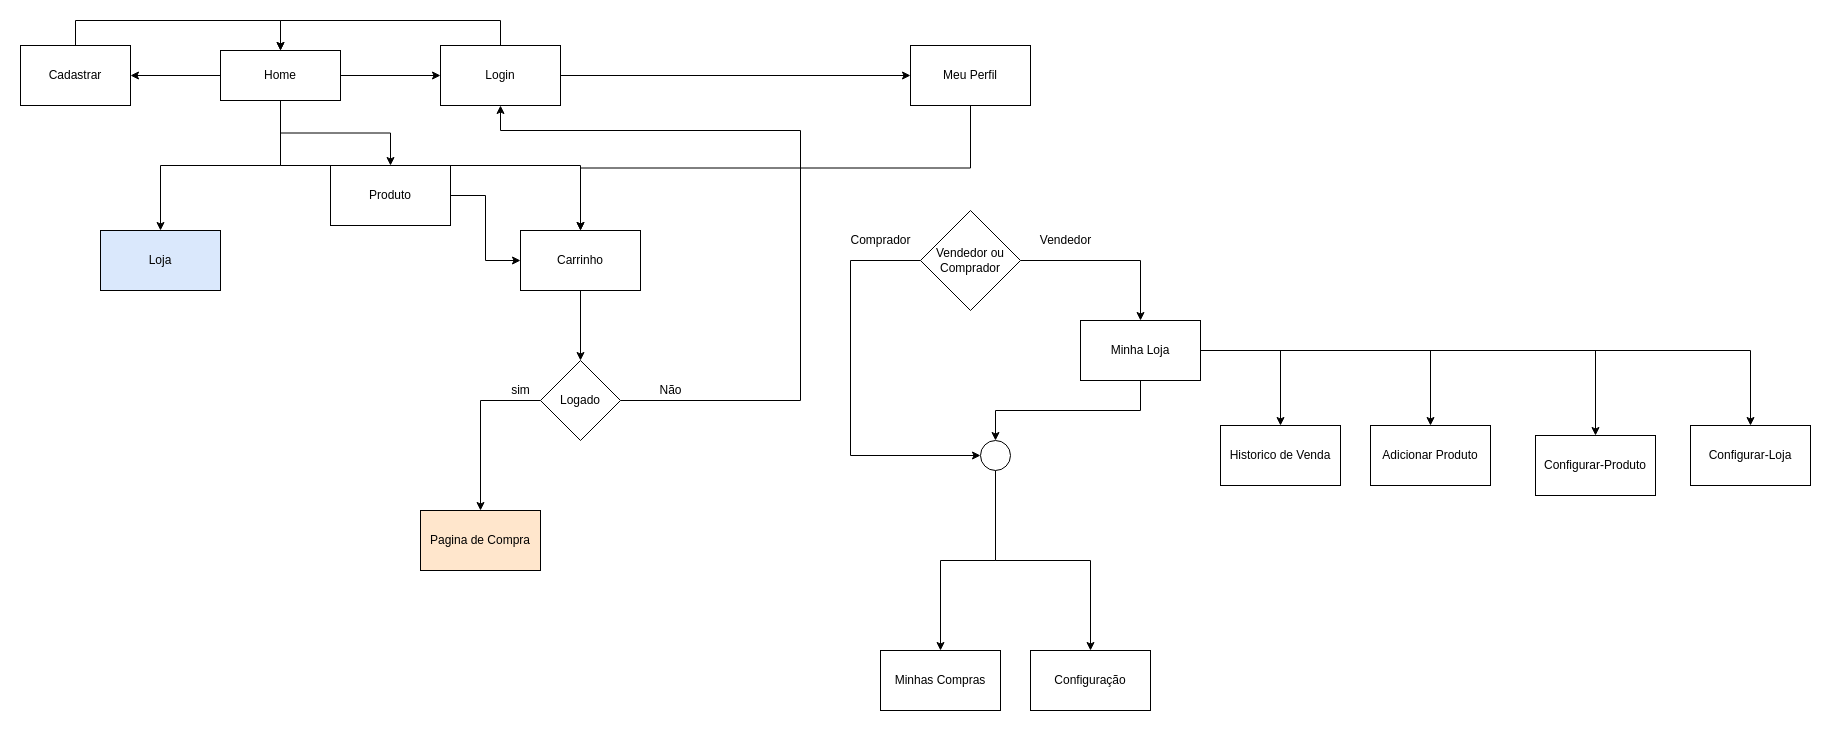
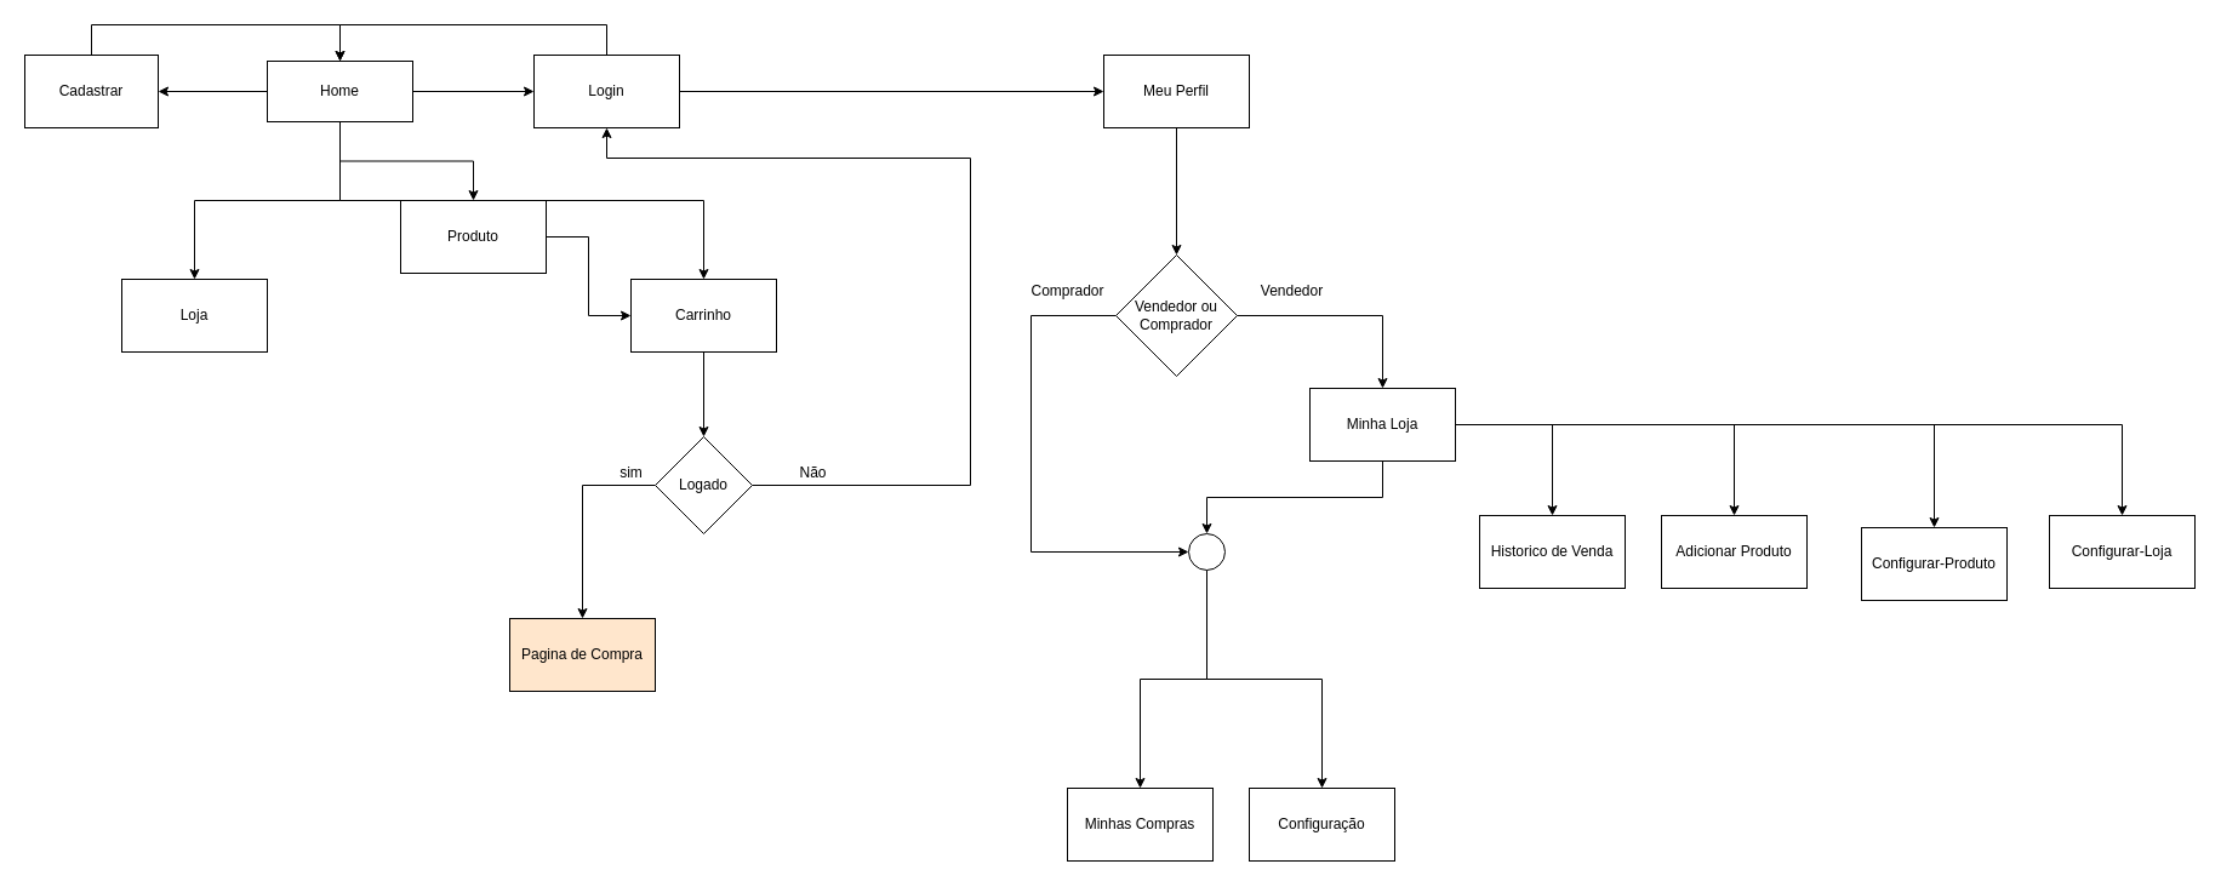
  <mxCell id="0" />
  <mxCell id="1" parent="0" />
  <mxCell id="2" style="edgeStyle=orthogonalEdgeStyle;rounded=0;orthogonalLoop=1;jettySize=auto;html=1;exitX=1;exitY=0.5;exitDx=0;exitDy=0;" edge="1" parent="1" source="7" target="12"><mxGeometry relative="1" as="geometry" /></mxCell>
  <mxCell id="3" style="edgeStyle=orthogonalEdgeStyle;rounded=0;orthogonalLoop=1;jettySize=auto;html=1;exitX=0;exitY=0.5;exitDx=0;exitDy=0;entryX=1;entryY=0.5;entryDx=0;entryDy=0;" edge="1" parent="1" source="7" target="9"><mxGeometry relative="1" as="geometry" /></mxCell>
  <mxCell id="4" style="edgeStyle=orthogonalEdgeStyle;rounded=0;orthogonalLoop=1;jettySize=auto;html=1;exitX=0.5;exitY=1;exitDx=0;exitDy=0;" edge="1" parent="1" source="7" target="15"><mxGeometry relative="1" as="geometry" /></mxCell>
  <mxCell id="5" style="edgeStyle=orthogonalEdgeStyle;rounded=0;orthogonalLoop=1;jettySize=auto;html=1;exitX=0.5;exitY=1;exitDx=0;exitDy=0;" edge="1" parent="1" source="7" target="14"><mxGeometry relative="1" as="geometry" /></mxCell>
  <mxCell id="6" style="edgeStyle=orthogonalEdgeStyle;rounded=0;orthogonalLoop=1;jettySize=auto;html=1;exitX=0.5;exitY=1;exitDx=0;exitDy=0;" edge="1" parent="1" source="7" target="28"><mxGeometry relative="1" as="geometry" /></mxCell>
  <mxCell id="7" value="Home" style="rounded=0;whiteSpace=wrap;html=1;" vertex="1" parent="1"><mxGeometry x="220" y="50" width="120" height="50" as="geometry" /></mxCell>
  <mxCell id="8" style="edgeStyle=orthogonalEdgeStyle;rounded=0;orthogonalLoop=1;jettySize=auto;html=1;exitX=0.5;exitY=0;exitDx=0;exitDy=0;entryX=0.5;entryY=0;entryDx=0;entryDy=0;" edge="1" parent="1" source="9" target="7"><mxGeometry relative="1" as="geometry"><Array as="points"><mxPoint x="75" y="20" /><mxPoint x="280" y="20" /></Array></mxGeometry></mxCell>
  <mxCell id="9" value="Cadastrar " style="rounded=0;whiteSpace=wrap;html=1;" vertex="1" parent="1"><mxGeometry x="20" y="45" width="110" height="60" as="geometry" /></mxCell>
  <mxCell id="10" style="edgeStyle=orthogonalEdgeStyle;rounded=0;orthogonalLoop=1;jettySize=auto;html=1;exitX=0.5;exitY=0;exitDx=0;exitDy=0;entryX=0.5;entryY=0;entryDx=0;entryDy=0;" edge="1" parent="1" source="12" target="7"><mxGeometry relative="1" as="geometry"><Array as="points"><mxPoint x="500" y="20" /><mxPoint x="280" y="20" /></Array></mxGeometry></mxCell>
  <mxCell id="11" style="edgeStyle=orthogonalEdgeStyle;rounded=0;orthogonalLoop=1;jettySize=auto;html=1;exitX=1;exitY=0.5;exitDx=0;exitDy=0;" edge="1" parent="1" source="12" target="20"><mxGeometry relative="1" as="geometry" /></mxCell>
  <mxCell id="12" value="Login" style="rounded=0;whiteSpace=wrap;html=1;" vertex="1" parent="1"><mxGeometry x="440" y="45" width="120" height="60" as="geometry" /></mxCell>
  <mxCell id="13" style="edgeStyle=orthogonalEdgeStyle;rounded=0;orthogonalLoop=1;jettySize=auto;html=1;exitX=1;exitY=0.5;exitDx=0;exitDy=0;entryX=0;entryY=0.5;entryDx=0;entryDy=0;" edge="1" parent="1" source="14" target="28"><mxGeometry relative="1" as="geometry" /></mxCell>
  <mxCell id="14" value="Produto" style="rounded=0;whiteSpace=wrap;html=1;" vertex="1" parent="1"><mxGeometry x="330" y="165" width="120" height="60" as="geometry" /></mxCell>
- <mxCell id="15" value="Loja" style="rounded=0;whiteSpace=wrap;html=1;fillColor=#dae8fc;" vertex="1" parent="1"><mxGeometry x="100" y="230" width="120" height="60" as="geometry" /></mxCell>
+ <mxCell id="15" value="Loja" style="rounded=0;whiteSpace=wrap;html=1;" vertex="1" parent="1"><mxGeometry x="100" y="230" width="120" height="60" as="geometry" /></mxCell>
  <mxCell id="16" style="edgeStyle=orthogonalEdgeStyle;rounded=0;orthogonalLoop=1;jettySize=auto;html=1;exitX=1;exitY=0.5;exitDx=0;exitDy=0;entryX=0.5;entryY=0;entryDx=0;entryDy=0;" edge="1" parent="1" source="18" target="26"><mxGeometry relative="1" as="geometry" /></mxCell>
  <mxCell id="17" style="edgeStyle=orthogonalEdgeStyle;rounded=0;orthogonalLoop=1;jettySize=auto;html=1;exitX=0;exitY=0.5;exitDx=0;exitDy=0;entryX=0;entryY=0.5;entryDx=0;entryDy=0;" edge="1" parent="1" source="18" target="36"><mxGeometry relative="1" as="geometry"><Array as="points"><mxPoint x="850" y="260" /><mxPoint x="850" y="455" /></Array></mxGeometry></mxCell>
  <mxCell id="18" value="&lt;div&gt;Vendedor ou&lt;br&gt;&lt;/div&gt;&lt;div&gt;Comprador&lt;br&gt;&lt;/div&gt;" style="rhombus;whiteSpace=wrap;html=1;" vertex="1" parent="1"><mxGeometry x="920" y="210" width="100" height="100" as="geometry" /></mxCell>
- <mxCell id="19" style="edgeStyle=orthogonalEdgeStyle;rounded=0;orthogonalLoop=1;jettySize=auto;html=1;exitX=0.5;exitY=1;exitDx=0;exitDy=0;" edge="1" parent="1" source="20" target="28"><mxGeometry relative="1" as="geometry" /></mxCell>
+ <mxCell id="19" style="edgeStyle=orthogonalEdgeStyle;rounded=0;orthogonalLoop=1;jettySize=auto;html=1;exitX=0.5;exitY=1;exitDx=0;exitDy=0;entryX=0.5;entryY=0;entryDx=0;entryDy=0;" edge="1" parent="1" source="20" target="18"><mxGeometry relative="1" as="geometry" /></mxCell>
  <mxCell id="20" value="Meu Perfil" style="rounded=0;whiteSpace=wrap;html=1;" vertex="1" parent="1"><mxGeometry x="910" y="45" width="120" height="60" as="geometry" /></mxCell>
  <mxCell id="21" style="edgeStyle=orthogonalEdgeStyle;rounded=0;orthogonalLoop=1;jettySize=auto;html=1;exitX=0.5;exitY=1;exitDx=0;exitDy=0;" edge="1" parent="1" source="26" target="36"><mxGeometry relative="1" as="geometry" /></mxCell>
  <mxCell id="22" style="edgeStyle=orthogonalEdgeStyle;rounded=0;orthogonalLoop=1;jettySize=auto;html=1;exitX=1;exitY=0.5;exitDx=0;exitDy=0;entryX=0.5;entryY=0;entryDx=0;entryDy=0;" edge="1" parent="1" source="26" target="41"><mxGeometry relative="1" as="geometry" /></mxCell>
  <mxCell id="23" style="edgeStyle=orthogonalEdgeStyle;rounded=0;orthogonalLoop=1;jettySize=auto;html=1;exitX=1;exitY=0.5;exitDx=0;exitDy=0;entryX=0.5;entryY=0;entryDx=0;entryDy=0;" edge="1" parent="1" source="26" target="42"><mxGeometry relative="1" as="geometry" /></mxCell>
  <mxCell id="24" style="edgeStyle=orthogonalEdgeStyle;rounded=0;orthogonalLoop=1;jettySize=auto;html=1;exitX=1;exitY=0.5;exitDx=0;exitDy=0;" edge="1" parent="1" source="26" target="43"><mxGeometry relative="1" as="geometry" /></mxCell>
  <mxCell id="25" style="edgeStyle=orthogonalEdgeStyle;rounded=0;orthogonalLoop=1;jettySize=auto;html=1;exitX=1;exitY=0.5;exitDx=0;exitDy=0;entryX=0.5;entryY=0;entryDx=0;entryDy=0;" edge="1" parent="1" source="26" target="44"><mxGeometry relative="1" as="geometry" /></mxCell>
  <mxCell id="26" value="Minha Loja" style="rounded=0;whiteSpace=wrap;html=1;" vertex="1" parent="1"><mxGeometry x="1080" y="320" width="120" height="60" as="geometry" /></mxCell>
  <mxCell id="27" style="edgeStyle=orthogonalEdgeStyle;rounded=0;orthogonalLoop=1;jettySize=auto;html=1;exitX=0.5;exitY=1;exitDx=0;exitDy=0;entryX=0.5;entryY=0;entryDx=0;entryDy=0;" edge="1" parent="1" source="28" target="32"><mxGeometry relative="1" as="geometry" /></mxCell>
  <mxCell id="28" value="Carrinho" style="rounded=0;whiteSpace=wrap;html=1;" vertex="1" parent="1"><mxGeometry x="520" y="230" width="120" height="60" as="geometry" /></mxCell>
  <mxCell id="29" value="Pagina de Compra" style="rounded=0;whiteSpace=wrap;html=1;fillColor=#ffe6cc;" vertex="1" parent="1"><mxGeometry x="420" y="510" width="120" height="60" as="geometry" /></mxCell>
  <mxCell id="30" style="edgeStyle=orthogonalEdgeStyle;rounded=0;orthogonalLoop=1;jettySize=auto;html=1;exitX=0;exitY=0.5;exitDx=0;exitDy=0;entryX=0.5;entryY=0;entryDx=0;entryDy=0;" edge="1" parent="1" source="32" target="29"><mxGeometry relative="1" as="geometry" /></mxCell>
  <mxCell id="31" style="edgeStyle=orthogonalEdgeStyle;rounded=0;orthogonalLoop=1;jettySize=auto;html=1;exitX=1;exitY=0.5;exitDx=0;exitDy=0;entryX=0.5;entryY=1;entryDx=0;entryDy=0;" edge="1" parent="1" source="32" target="12"><mxGeometry relative="1" as="geometry"><Array as="points"><mxPoint x="800" y="400" /><mxPoint x="800" y="130" /><mxPoint x="500" y="130" /></Array></mxGeometry></mxCell>
  <mxCell id="32" value="Logado" style="rhombus;whiteSpace=wrap;html=1;" vertex="1" parent="1"><mxGeometry x="540" y="360" width="80" height="80" as="geometry" /></mxCell>
  <mxCell id="33" value="Vendedor" style="text;html=1;align=center;verticalAlign=middle;resizable=0;points=[];autosize=1;" vertex="1" parent="1"><mxGeometry x="1030" y="230" width="70" height="20" as="geometry" /></mxCell>
  <mxCell id="34" style="edgeStyle=orthogonalEdgeStyle;rounded=0;orthogonalLoop=1;jettySize=auto;html=1;exitX=0.5;exitY=1;exitDx=0;exitDy=0;" edge="1" parent="1" source="36" target="39"><mxGeometry relative="1" as="geometry"><mxPoint x="995.333" y="600" as="targetPoint" /></mxGeometry></mxCell>
  <mxCell id="35" style="edgeStyle=orthogonalEdgeStyle;rounded=0;orthogonalLoop=1;jettySize=auto;html=1;exitX=0.5;exitY=1;exitDx=0;exitDy=0;" edge="1" parent="1" source="36" target="40"><mxGeometry relative="1" as="geometry" /></mxCell>
  <mxCell id="36" value="" style="ellipse;whiteSpace=wrap;html=1;aspect=fixed;" vertex="1" parent="1"><mxGeometry x="980" y="440" width="30" height="30" as="geometry" /></mxCell>
  <mxCell id="37" value="Comprador" style="text;html=1;align=center;verticalAlign=middle;resizable=0;points=[];autosize=1;" vertex="1" parent="1"><mxGeometry x="840" y="230" width="80" height="20" as="geometry" /></mxCell>
  <mxCell id="38" value="sim" style="text;html=1;align=center;verticalAlign=middle;resizable=0;points=[];autosize=1;" vertex="1" parent="1"><mxGeometry x="505" y="380" width="30" height="20" as="geometry" /></mxCell>
  <mxCell id="39" value="Minhas Compras" style="rounded=0;whiteSpace=wrap;html=1;" vertex="1" parent="1"><mxGeometry x="880" y="650" width="120" height="60" as="geometry" /></mxCell>
  <mxCell id="40" value="Configuração" style="rounded=0;whiteSpace=wrap;html=1;" vertex="1" parent="1"><mxGeometry x="1030" y="650" width="120" height="60" as="geometry" /></mxCell>
  <mxCell id="41" value="Historico de Venda" style="rounded=0;whiteSpace=wrap;html=1;" vertex="1" parent="1"><mxGeometry x="1220" y="425" width="120" height="60" as="geometry" /></mxCell>
  <mxCell id="42" value="Adicionar Produto" style="rounded=0;whiteSpace=wrap;html=1;" vertex="1" parent="1"><mxGeometry x="1370" y="425" width="120" height="60" as="geometry" /></mxCell>
  <mxCell id="43" value="Configurar-Produto" style="rounded=0;whiteSpace=wrap;html=1;" vertex="1" parent="1"><mxGeometry x="1535" y="435" width="120" height="60" as="geometry" /></mxCell>
  <mxCell id="44" value="Configurar-Loja" style="rounded=0;whiteSpace=wrap;html=1;" vertex="1" parent="1"><mxGeometry x="1690" y="425" width="120" height="60" as="geometry" /></mxCell>
  <mxCell id="45" value="Não" style="text;html=1;align=center;verticalAlign=middle;resizable=0;points=[];autosize=1;" vertex="1" parent="1"><mxGeometry x="650" y="380" width="40" height="20" as="geometry" /></mxCell>
